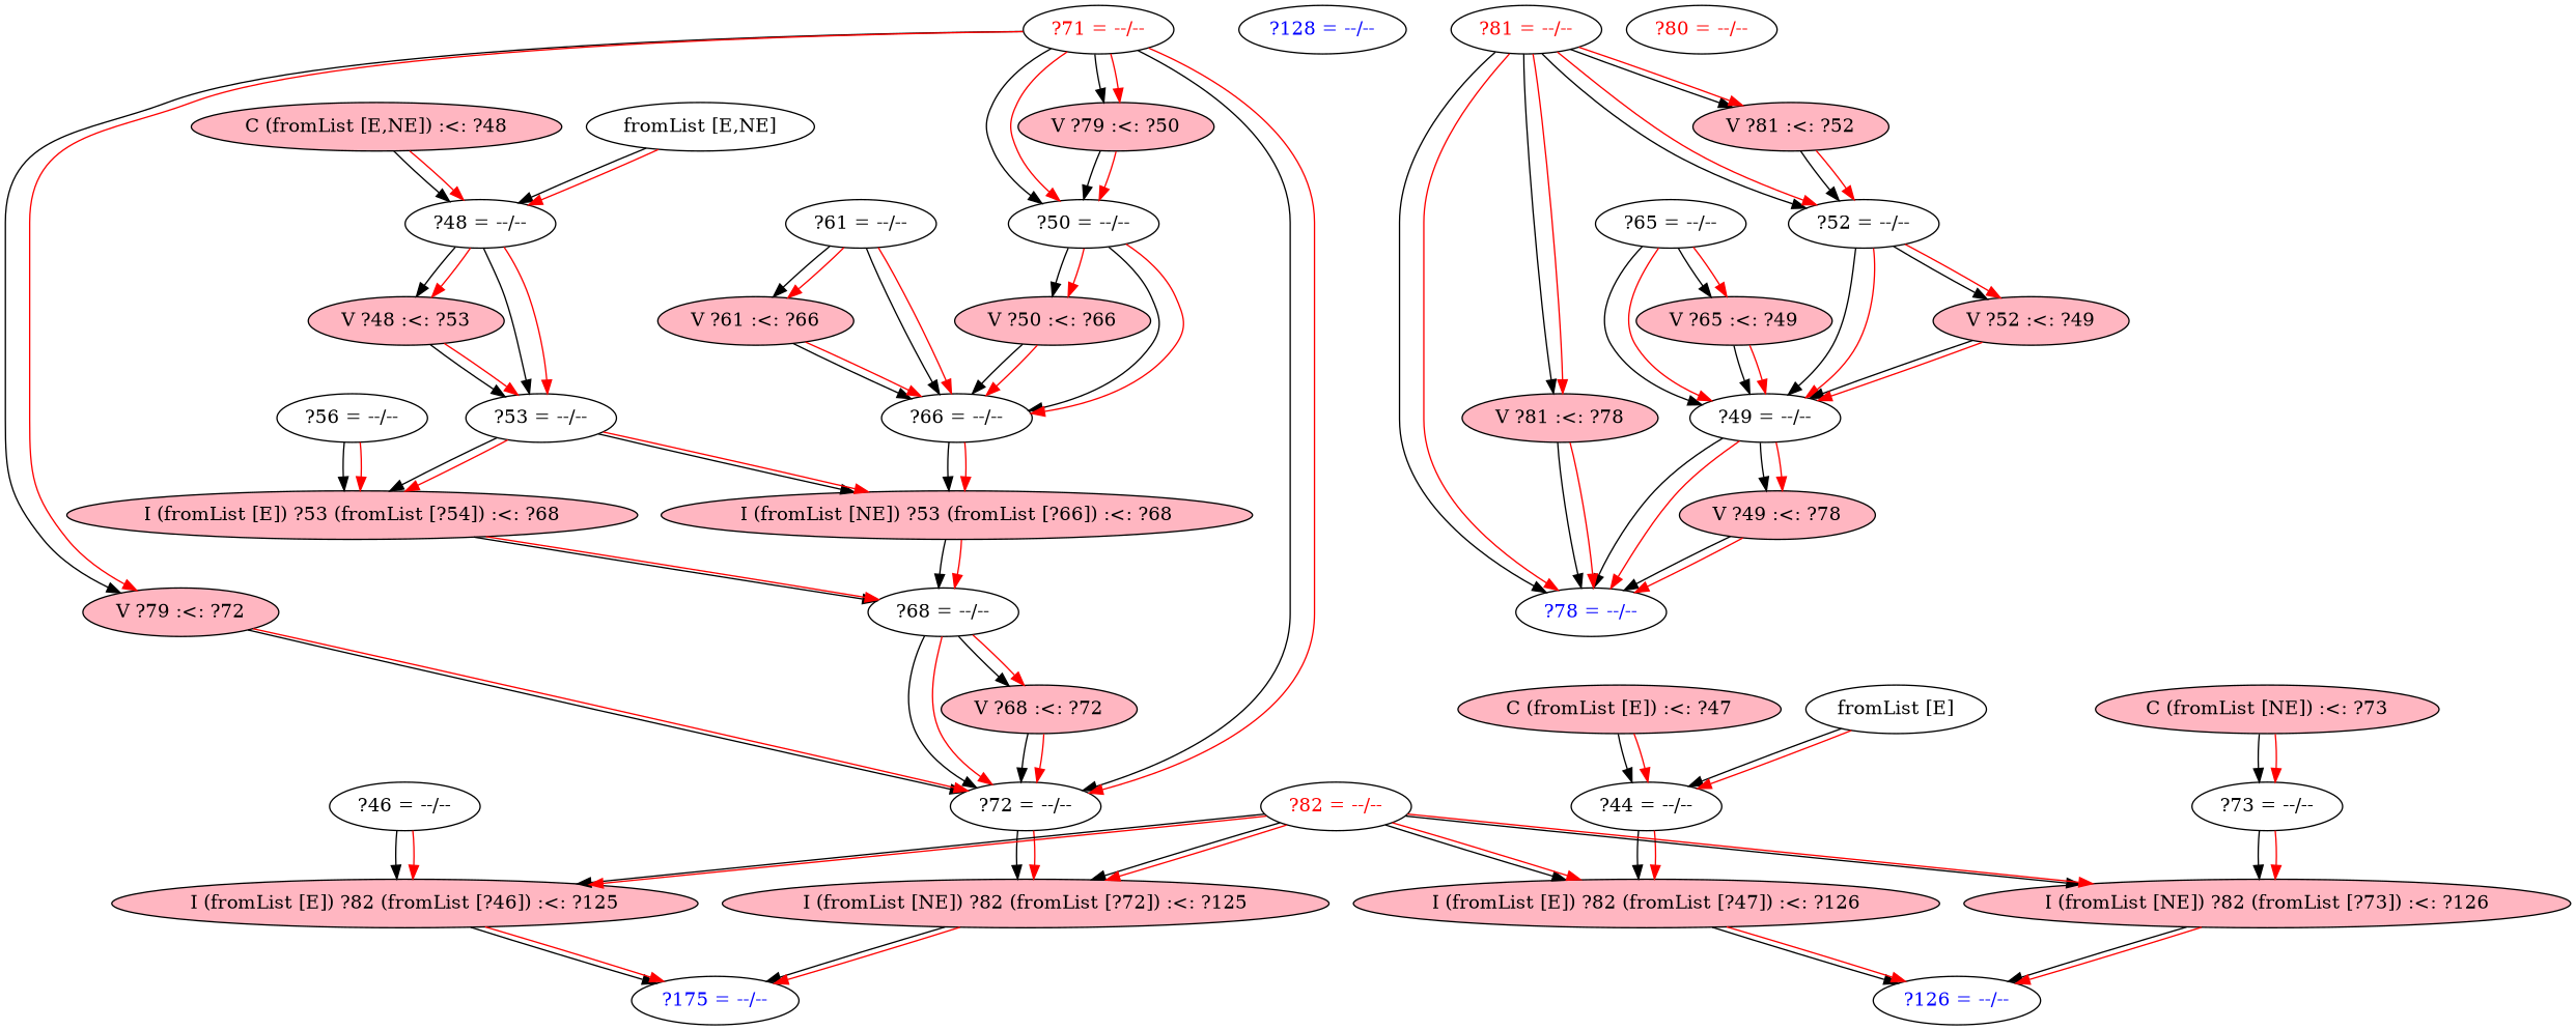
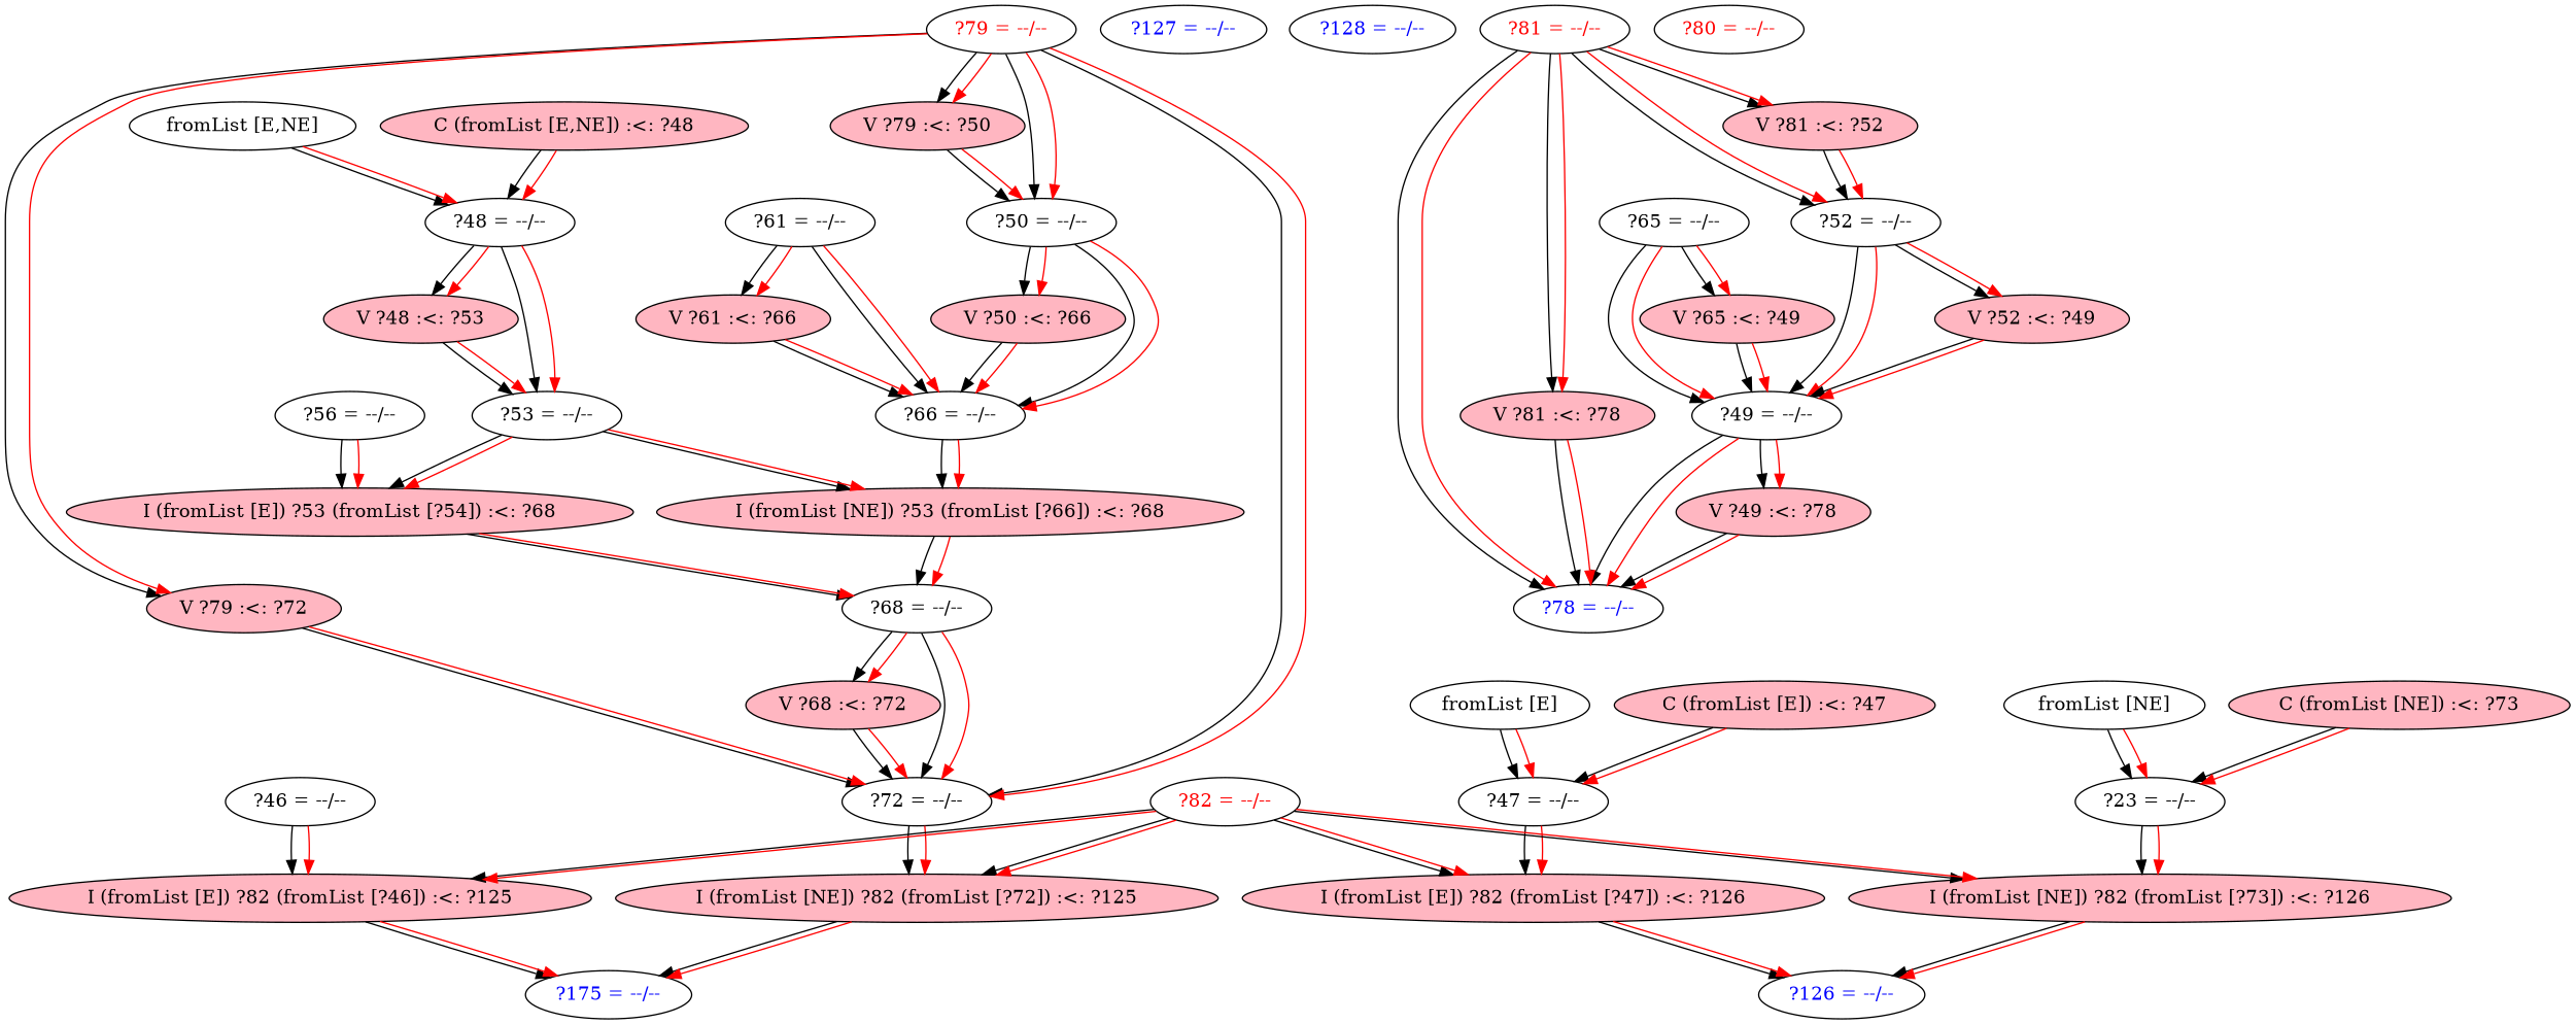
  digraph {
    n1 [fontcolor=blue label="?175 = --/--"]
    "?126 = --/--" [fontcolor=blue]
+   "?127 = --/--" [fontcolor=blue]
    "?128 = --/--" [fontcolor=blue]
    "?46 = --/--" [fontcolor=black]
    "I (fromList [E]) ?82 (fromList [?46]) :<: ?125" [fillcolor=lightpink style=filled]
-   "?47 = --/--" [fontcolor=black label="?44 = --/--"]
+   "?47 = --/--" [fontcolor=black]
    "I (fromList [E]) ?82 (fromList [?47]) :<: ?126" [fillcolor=lightpink style=filled]
    "?48 = --/--" [fontcolor=black]
    "?53 = --/--" [fontcolor=black]
    "V ?48 :<: ?53" [fillcolor=lightpink style=filled]
    "I (fromList [E]) ?53 (fromList [?54]) :<: ?68" [fillcolor=lightpink style=filled]
    "I (fromList [NE]) ?53 (fromList [?66]) :<: ?68" [fillcolor=lightpink style=filled]
    "?49 = --/--" [fontcolor=black]
    "?78 = --/--" [fontcolor=blue]
    "V ?49 :<: ?78" [fillcolor=lightpink style=filled]
    "?50 = --/--" [fontcolor=black]
    "?66 = --/--" [fontcolor=black]
    "V ?50 :<: ?66" [fillcolor=lightpink style=filled]
    "?52 = --/--" [fontcolor=black]
    "V ?52 :<: ?49" [fillcolor=lightpink style=filled]
    "?68 = --/--" [fontcolor=black]
    n23 [fontcolor=black label="?56 = --/--"]
    "?61 = --/--" [fontcolor=black]
    "V ?61 :<: ?66" [fillcolor=lightpink style=filled]
    "?65 = --/--" [fontcolor=black]
    "V ?65 :<: ?49" [fillcolor=lightpink style=filled]
    "?72 = --/--" [fontcolor=black]
    "V ?68 :<: ?72" [fillcolor=lightpink style=filled]
    "I (fromList [NE]) ?82 (fromList [?72]) :<: ?125" [fillcolor=lightpink style=filled]
-   "?73 = --/--" [fontcolor=black]
+   "?73 = --/--" [fontcolor=black label="?23 = --/--"]
    "I (fromList [NE]) ?82 (fromList [?73]) :<: ?126" [fillcolor=lightpink style=filled]
-   "?79 = --/--" [fontcolor=red label="?71 = --/--"]
+   "?79 = --/--" [fontcolor=red]
    "V ?79 :<: ?50" [fillcolor=lightpink style=filled]
    "V ?79 :<: ?72" [fillcolor=lightpink style=filled]
    "?80 = --/--" [fontcolor=red]
    "?81 = --/--" [fontcolor=red]
    "V ?81 :<: ?52" [fillcolor=lightpink style=filled]
    "V ?81 :<: ?78" [fillcolor=lightpink style=filled]
    "?82 = --/--" [fontcolor=red]
    "fromList [E]"
    "fromList [E,NE]"
+   "fromList [NE]"
    "C (fromList [E]) :<: ?47" [fillcolor=lightpink style=filled]
    "C (fromList [E,NE]) :<: ?48" [fillcolor=lightpink style=filled]
    "C (fromList [NE]) :<: ?73" [fillcolor=lightpink style=filled]
    "?46 = --/--" -> "I (fromList [E]) ?82 (fromList [?46]) :<: ?125"
    "?46 = --/--" -> "I (fromList [E]) ?82 (fromList [?46]) :<: ?125" [color=red]
    "I (fromList [E]) ?82 (fromList [?46]) :<: ?125" -> n1
    "I (fromList [E]) ?82 (fromList [?46]) :<: ?125" -> n1 [color=red]
    "?47 = --/--" -> "I (fromList [E]) ?82 (fromList [?47]) :<: ?126"
    "?47 = --/--" -> "I (fromList [E]) ?82 (fromList [?47]) :<: ?126" [color=red]
    "I (fromList [E]) ?82 (fromList [?47]) :<: ?126" -> "?126 = --/--"
    "I (fromList [E]) ?82 (fromList [?47]) :<: ?126" -> "?126 = --/--" [color=red]
    "?48 = --/--" -> "?53 = --/--"
    "?48 = --/--" -> "?53 = --/--" [color=red]
    "?48 = --/--" -> "V ?48 :<: ?53"
    "?48 = --/--" -> "V ?48 :<: ?53" [color=red]
    "?53 = --/--" -> "I (fromList [E]) ?53 (fromList [?54]) :<: ?68"
    "?53 = --/--" -> "I (fromList [E]) ?53 (fromList [?54]) :<: ?68" [color=red]
    "?53 = --/--" -> "I (fromList [NE]) ?53 (fromList [?66]) :<: ?68"
    "?53 = --/--" -> "I (fromList [NE]) ?53 (fromList [?66]) :<: ?68" [color=red]
    "V ?48 :<: ?53" -> "?53 = --/--"
    "V ?48 :<: ?53" -> "?53 = --/--" [color=red]
    "I (fromList [E]) ?53 (fromList [?54]) :<: ?68" -> "?68 = --/--"
    "I (fromList [E]) ?53 (fromList [?54]) :<: ?68" -> "?68 = --/--" [color=red]
    "I (fromList [NE]) ?53 (fromList [?66]) :<: ?68" -> "?68 = --/--"
    "I (fromList [NE]) ?53 (fromList [?66]) :<: ?68" -> "?68 = --/--" [color=red]
    "?49 = --/--" -> "?78 = --/--"
    "?49 = --/--" -> "?78 = --/--" [color=red]
    "?49 = --/--" -> "V ?49 :<: ?78"
    "?49 = --/--" -> "V ?49 :<: ?78" [color=red]
    "V ?49 :<: ?78" -> "?78 = --/--"
    "V ?49 :<: ?78" -> "?78 = --/--" [color=red]
    "?50 = --/--" -> "?66 = --/--"
    "?50 = --/--" -> "?66 = --/--" [color=red]
    "?50 = --/--" -> "V ?50 :<: ?66"
    "?50 = --/--" -> "V ?50 :<: ?66" [color=red]
    "?66 = --/--" -> "I (fromList [NE]) ?53 (fromList [?66]) :<: ?68"
    "?66 = --/--" -> "I (fromList [NE]) ?53 (fromList [?66]) :<: ?68" [color=red]
    "V ?50 :<: ?66" -> "?66 = --/--"
    "V ?50 :<: ?66" -> "?66 = --/--" [color=red]
    "?52 = --/--" -> "?49 = --/--"
    "?52 = --/--" -> "?49 = --/--" [color=red]
    "?52 = --/--" -> "V ?52 :<: ?49"
    "?52 = --/--" -> "V ?52 :<: ?49" [color=red]
    "V ?52 :<: ?49" -> "?49 = --/--"
    "V ?52 :<: ?49" -> "?49 = --/--" [color=red]
    "?68 = --/--" -> "?72 = --/--"
    "?68 = --/--" -> "?72 = --/--" [color=red]
    "?68 = --/--" -> "V ?68 :<: ?72"
    "?68 = --/--" -> "V ?68 :<: ?72" [color=red]
    n23 -> "I (fromList [E]) ?53 (fromList [?54]) :<: ?68"
    n23 -> "I (fromList [E]) ?53 (fromList [?54]) :<: ?68" [color=red]
    "?61 = --/--" -> "?66 = --/--"
    "?61 = --/--" -> "?66 = --/--" [color=red]
    "?61 = --/--" -> "V ?61 :<: ?66"
    "?61 = --/--" -> "V ?61 :<: ?66" [color=red]
    "V ?61 :<: ?66" -> "?66 = --/--"
    "V ?61 :<: ?66" -> "?66 = --/--" [color=red]
    "?65 = --/--" -> "?49 = --/--"
    "?65 = --/--" -> "?49 = --/--" [color=red]
    "?65 = --/--" -> "V ?65 :<: ?49"
    "?65 = --/--" -> "V ?65 :<: ?49" [color=red]
    "V ?65 :<: ?49" -> "?49 = --/--"
    "V ?65 :<: ?49" -> "?49 = --/--" [color=red]
    "?72 = --/--" -> "I (fromList [NE]) ?82 (fromList [?72]) :<: ?125"
    "?72 = --/--" -> "I (fromList [NE]) ?82 (fromList [?72]) :<: ?125" [color=red]
    "V ?68 :<: ?72" -> "?72 = --/--"
    "V ?68 :<: ?72" -> "?72 = --/--" [color=red]
    "I (fromList [NE]) ?82 (fromList [?72]) :<: ?125" -> n1
    "I (fromList [NE]) ?82 (fromList [?72]) :<: ?125" -> n1 [color=red]
    "?73 = --/--" -> "I (fromList [NE]) ?82 (fromList [?73]) :<: ?126"
    "?73 = --/--" -> "I (fromList [NE]) ?82 (fromList [?73]) :<: ?126" [color=red]
    "I (fromList [NE]) ?82 (fromList [?73]) :<: ?126" -> "?126 = --/--"
    "I (fromList [NE]) ?82 (fromList [?73]) :<: ?126" -> "?126 = --/--" [color=red]
    "?79 = --/--" -> "?50 = --/--"
    "?79 = --/--" -> "?50 = --/--" [color=red]
    "?79 = --/--" -> "?72 = --/--"
    "?79 = --/--" -> "?72 = --/--" [color=red]
    "?79 = --/--" -> "V ?79 :<: ?50"
    "?79 = --/--" -> "V ?79 :<: ?50" [color=red]
    "?79 = --/--" -> "V ?79 :<: ?72"
    "?79 = --/--" -> "V ?79 :<: ?72" [color=red]
    "V ?79 :<: ?50" -> "?50 = --/--"
    "V ?79 :<: ?50" -> "?50 = --/--" [color=red]
    "V ?79 :<: ?72" -> "?72 = --/--"
    "V ?79 :<: ?72" -> "?72 = --/--" [color=red]
    "?81 = --/--" -> "?78 = --/--"
    "?81 = --/--" -> "?78 = --/--" [color=red]
    "?81 = --/--" -> "?52 = --/--"
    "?81 = --/--" -> "?52 = --/--" [color=red]
    "?81 = --/--" -> "V ?81 :<: ?52"
    "?81 = --/--" -> "V ?81 :<: ?52" [color=red]
    "?81 = --/--" -> "V ?81 :<: ?78"
    "?81 = --/--" -> "V ?81 :<: ?78" [color=red]
    "V ?81 :<: ?52" -> "?52 = --/--"
    "V ?81 :<: ?52" -> "?52 = --/--" [color=red]
    "V ?81 :<: ?78" -> "?78 = --/--"
    "V ?81 :<: ?78" -> "?78 = --/--" [color=red]
    "?82 = --/--" -> "I (fromList [E]) ?82 (fromList [?46]) :<: ?125"
    "?82 = --/--" -> "I (fromList [E]) ?82 (fromList [?46]) :<: ?125" [color=red]
    "?82 = --/--" -> "I (fromList [E]) ?82 (fromList [?47]) :<: ?126"
    "?82 = --/--" -> "I (fromList [E]) ?82 (fromList [?47]) :<: ?126" [color=red]
    "?82 = --/--" -> "I (fromList [NE]) ?82 (fromList [?72]) :<: ?125"
    "?82 = --/--" -> "I (fromList [NE]) ?82 (fromList [?72]) :<: ?125" [color=red]
    "?82 = --/--" -> "I (fromList [NE]) ?82 (fromList [?73]) :<: ?126"
    "?82 = --/--" -> "I (fromList [NE]) ?82 (fromList [?73]) :<: ?126" [color=red]
    "fromList [E]" -> "?47 = --/--"
    "fromList [E]" -> "?47 = --/--" [color=red]
    "fromList [E,NE]" -> "?48 = --/--"
    "fromList [E,NE]" -> "?48 = --/--" [color=red]
+   "fromList [NE]" -> "?73 = --/--"
+   "fromList [NE]" -> "?73 = --/--" [color=red]
    "C (fromList [E]) :<: ?47" -> "?47 = --/--"
    "C (fromList [E]) :<: ?47" -> "?47 = --/--" [color=red]
    "C (fromList [E,NE]) :<: ?48" -> "?48 = --/--"
    "C (fromList [E,NE]) :<: ?48" -> "?48 = --/--" [color=red]
    "C (fromList [NE]) :<: ?73" -> "?73 = --/--"
    "C (fromList [NE]) :<: ?73" -> "?73 = --/--" [color=red]
  }
